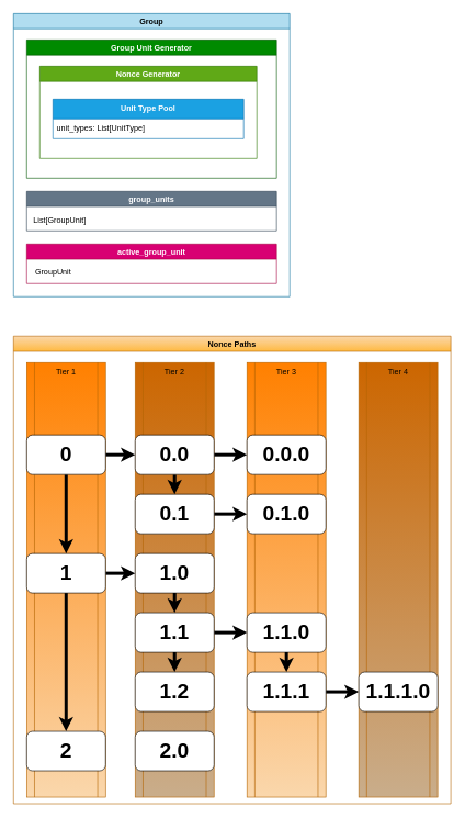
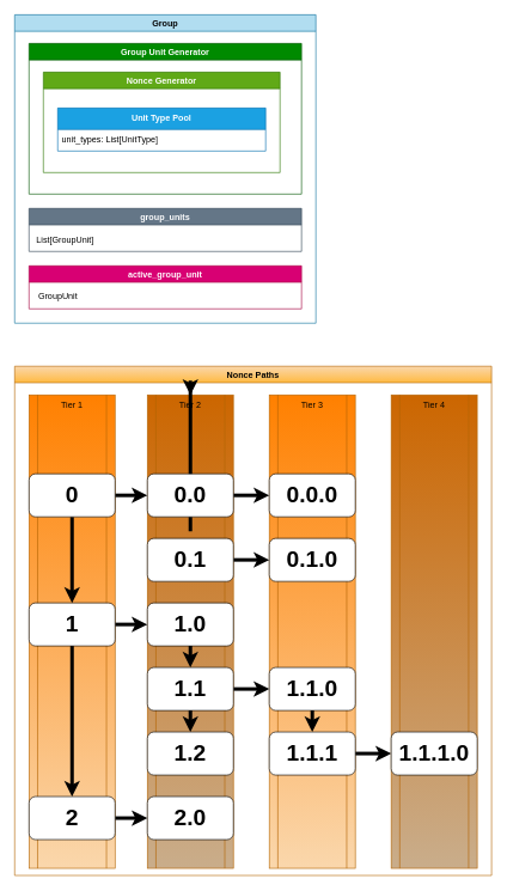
  <mxCell id="0" />
  <mxCell id="1" parent="0" />
  <mxCell id="2" value="&lt;b&gt;Unit Type Pool&lt;/b&gt;" style="swimlane;fontStyle=0;childLayout=stackLayout;horizontal=1;startSize=30;horizontalStack=0;resizeParent=1;resizeParentMax=0;resizeLast=0;collapsible=1;marginBottom=0;whiteSpace=wrap;html=1;fillColor=#1ba1e2;fontColor=#ffffff;strokeColor=#006EAF;" vertex="1" parent="1"><mxGeometry x="80" y="150" width="290" height="60" as="geometry" /></mxCell>
  <mxCell id="3" value="unit_types: List[UnitType]" style="text;strokeColor=none;fillColor=none;align=left;verticalAlign=middle;spacingLeft=4;spacingRight=4;overflow=hidden;points=[[0,0.5],[1,0.5]];portConstraint=eastwest;rotatable=0;whiteSpace=wrap;html=1;" vertex="1" parent="2"><mxGeometry y="30" width="290" height="30" as="geometry" /></mxCell>
  <mxCell id="4" value="Nonce Generator" style="swimlane;whiteSpace=wrap;html=1;fillColor=#60a917;fontColor=#ffffff;strokeColor=#2D7600;" vertex="1" parent="1"><mxGeometry x="60" y="100" width="330" height="140" as="geometry" /></mxCell>
  <mxCell id="5" value="Group Unit Generator" style="swimlane;whiteSpace=wrap;html=1;fillColor=#008a00;fontColor=#ffffff;strokeColor=#005700;" vertex="1" parent="1"><mxGeometry x="40" y="60" width="380" height="210" as="geometry" /></mxCell>
  <mxCell id="6" value="Group" style="swimlane;whiteSpace=wrap;html=1;fillColor=#b1ddf0;strokeColor=#10739e;" vertex="1" parent="1"><mxGeometry x="20" y="20" width="420" height="430" as="geometry" /></mxCell>
  <mxCell id="7" value="group_units" style="swimlane;whiteSpace=wrap;html=1;fillColor=#647687;fontColor=#ffffff;strokeColor=#314354;" vertex="1" parent="6"><mxGeometry x="20" y="270" width="380" height="60" as="geometry" /></mxCell>
  <mxCell id="8" value="List[GroupUnit]" style="text;html=1;align=center;verticalAlign=middle;resizable=0;points=[];autosize=1;strokeColor=none;fillColor=none;" vertex="1" parent="7"><mxGeometry y="30" width="100" height="30" as="geometry" /></mxCell>
  <mxCell id="9" value="active_group_unit" style="swimlane;whiteSpace=wrap;html=1;fillColor=#d80073;strokeColor=#A50040;fontColor=#ffffff;" vertex="1" parent="6"><mxGeometry x="20" y="350" width="380" height="60" as="geometry" /></mxCell>
  <mxCell id="10" value="GroupUnit" style="text;html=1;align=center;verticalAlign=middle;resizable=0;points=[];autosize=1;strokeColor=none;fillColor=none;" vertex="1" parent="9"><mxGeometry y="28" width="80" height="30" as="geometry" /></mxCell>
  <mxCell id="11" value="Nonce Paths" style="swimlane;whiteSpace=wrap;html=1;fillColor=#fad7ac;strokeColor=#b46504;gradientColor=#FFBA42;" vertex="1" parent="1"><mxGeometry x="20" y="510" width="665" height="710" as="geometry" /></mxCell>
  <mxCell id="12" value="Tier 3" style="shape=process;whiteSpace=wrap;html=1;backgroundOutline=1;fillColor=#fad7ac;strokeColor=#b46504;verticalAlign=top;gradientColor=#FF8000;gradientDirection=north;" vertex="1" parent="11"><mxGeometry x="355" y="40" width="120" height="660" as="geometry" /></mxCell>
  <mxCell id="13" value="Tier 2" style="shape=process;whiteSpace=wrap;html=1;backgroundOutline=1;fillColor=#C9AD8B;strokeColor=#b46504;gradientColor=#CC6600;verticalAlign=top;gradientDirection=north;" vertex="1" parent="11"><mxGeometry x="185" y="40" width="120" height="660" as="geometry" /></mxCell>
  <mxCell id="14" value="Tier 1" style="shape=process;whiteSpace=wrap;html=1;backgroundOutline=1;fillColor=#fad7ac;strokeColor=#b46504;align=center;verticalAlign=top;gradientColor=#FF8000;gradientDirection=north;" vertex="1" parent="11"><mxGeometry x="20" y="40" width="120" height="660" as="geometry" /></mxCell>
  <mxCell id="15" value="" style="edgeStyle=orthogonalEdgeStyle;rounded=0;orthogonalLoop=1;jettySize=auto;html=1;strokeWidth=5;" edge="1" parent="11" source="17" target="20"><mxGeometry relative="1" as="geometry" /></mxCell>
  <mxCell id="16" value="" style="edgeStyle=orthogonalEdgeStyle;rounded=0;orthogonalLoop=1;jettySize=auto;html=1;strokeWidth=5;" edge="1" parent="11" source="17" target="23"><mxGeometry relative="1" as="geometry" /></mxCell>
  <mxCell id="17" value="&lt;b&gt;&lt;font style=&quot;font-size: 32px;&quot;&gt;0&lt;/font&gt;&lt;/b&gt;" style="rounded=1;whiteSpace=wrap;html=1;" vertex="1" parent="11"><mxGeometry x="20" y="150" width="120" height="60" as="geometry" /></mxCell>
  <mxCell id="18" value="" style="edgeStyle=orthogonalEdgeStyle;rounded=0;orthogonalLoop=1;jettySize=auto;html=1;strokeWidth=5;" edge="1" parent="11" source="20" target="27"><mxGeometry relative="1" as="geometry" /></mxCell>
  <mxCell id="19" value="" style="edgeStyle=orthogonalEdgeStyle;rounded=0;orthogonalLoop=1;jettySize=auto;html=1;strokeWidth=5;" edge="1" parent="11" source="20" target="37"><mxGeometry relative="1" as="geometry" /></mxCell>
  <mxCell id="20" value="&lt;b&gt;&lt;font style=&quot;font-size: 32px;&quot;&gt;1&lt;/font&gt;&lt;/b&gt;" style="rounded=1;whiteSpace=wrap;html=1;" vertex="1" parent="11"><mxGeometry x="20" y="330" width="120" height="60" as="geometry" /></mxCell>
- <mxCell id="21" value="" style="edgeStyle=orthogonalEdgeStyle;rounded=0;orthogonalLoop=1;jettySize=auto;html=1;strokeWidth=5;" edge="1" parent="11" source="23" target="25"><mxGeometry relative="1" as="geometry" /></mxCell>
+ <mxCell id="21" value="" style="edgeStyle=orthogonalEdgeStyle;rounded=0;orthogonalLoop=1;jettySize=auto;html=1;strokeWidth=5;" edge="1" parent="11" source="23" target="13"><mxGeometry relative="1" as="geometry" /></mxCell>
  <mxCell id="22" value="" style="edgeStyle=orthogonalEdgeStyle;rounded=0;orthogonalLoop=1;jettySize=auto;html=1;strokeWidth=5;" edge="1" parent="11" source="23" target="28"><mxGeometry relative="1" as="geometry" /></mxCell>
  <mxCell id="23" value="&lt;b&gt;&lt;font style=&quot;font-size: 32px;&quot;&gt;0.0&lt;/font&gt;&lt;/b&gt;" style="rounded=1;whiteSpace=wrap;html=1;" vertex="1" parent="11"><mxGeometry x="185" y="150" width="120" height="60" as="geometry" /></mxCell>
  <mxCell id="24" value="" style="edgeStyle=orthogonalEdgeStyle;rounded=0;orthogonalLoop=1;jettySize=auto;html=1;strokeWidth=5;" edge="1" parent="11" source="25" target="29"><mxGeometry relative="1" as="geometry" /></mxCell>
  <mxCell id="25" value="&lt;b&gt;&lt;font style=&quot;font-size: 32px;&quot;&gt;0.1&lt;/font&gt;&lt;/b&gt;" style="rounded=1;whiteSpace=wrap;html=1;" vertex="1" parent="11"><mxGeometry x="185" y="240" width="120" height="60" as="geometry" /></mxCell>
  <mxCell id="26" value="" style="edgeStyle=orthogonalEdgeStyle;rounded=0;orthogonalLoop=1;jettySize=auto;html=1;strokeWidth=5;" edge="1" parent="11" source="27" target="32"><mxGeometry relative="1" as="geometry" /></mxCell>
  <mxCell id="27" value="&lt;span style=&quot;font-size: 32px;&quot;&gt;&lt;b&gt;1.0&lt;/b&gt;&lt;/span&gt;" style="rounded=1;whiteSpace=wrap;html=1;" vertex="1" parent="11"><mxGeometry x="185" y="330" width="120" height="60" as="geometry" /></mxCell>
  <mxCell id="28" value="&lt;b&gt;&lt;font style=&quot;font-size: 32px;&quot;&gt;0.0.0&lt;/font&gt;&lt;/b&gt;" style="rounded=1;whiteSpace=wrap;html=1;" vertex="1" parent="11"><mxGeometry x="355" y="150" width="120" height="60" as="geometry" /></mxCell>
  <mxCell id="29" value="&lt;b&gt;&lt;font style=&quot;font-size: 32px;&quot;&gt;0.1.0&lt;/font&gt;&lt;/b&gt;" style="rounded=1;whiteSpace=wrap;html=1;" vertex="1" parent="11"><mxGeometry x="355" y="240" width="120" height="60" as="geometry" /></mxCell>
  <mxCell id="30" value="" style="edgeStyle=orthogonalEdgeStyle;rounded=0;orthogonalLoop=1;jettySize=auto;html=1;strokeWidth=5;" edge="1" parent="11" source="32" target="34"><mxGeometry relative="1" as="geometry" /></mxCell>
  <mxCell id="31" value="" style="edgeStyle=orthogonalEdgeStyle;rounded=0;orthogonalLoop=1;jettySize=auto;html=1;strokeWidth=5;" edge="1" parent="11" source="32" target="35"><mxGeometry relative="1" as="geometry" /></mxCell>
  <mxCell id="32" value="&lt;span style=&quot;font-size: 32px;&quot;&gt;&lt;b&gt;1.1&lt;/b&gt;&lt;/span&gt;" style="rounded=1;whiteSpace=wrap;html=1;" vertex="1" parent="11"><mxGeometry x="185" y="420" width="120" height="60" as="geometry" /></mxCell>
  <mxCell id="33" value="" style="edgeStyle=orthogonalEdgeStyle;rounded=0;orthogonalLoop=1;jettySize=auto;html=1;strokeWidth=5;" edge="1" parent="11" source="34" target="39"><mxGeometry relative="1" as="geometry" /></mxCell>
  <mxCell id="34" value="&lt;span style=&quot;font-size: 32px;&quot;&gt;&lt;b&gt;1.1.0&lt;/b&gt;&lt;/span&gt;" style="rounded=1;whiteSpace=wrap;html=1;" vertex="1" parent="11"><mxGeometry x="355" y="420" width="120" height="60" as="geometry" /></mxCell>
  <mxCell id="35" value="&lt;span style=&quot;font-size: 32px;&quot;&gt;&lt;b&gt;1.2&lt;/b&gt;&lt;/span&gt;" style="rounded=1;whiteSpace=wrap;html=1;" vertex="1" parent="11"><mxGeometry x="185" y="510" width="120" height="60" as="geometry" /></mxCell>
+ <mxCell id="36" value="" style="edgeStyle=orthogonalEdgeStyle;rounded=0;orthogonalLoop=1;jettySize=auto;html=1;strokeWidth=5;" edge="1" parent="11" source="37" target="40"><mxGeometry relative="1" as="geometry" /></mxCell>
  <mxCell id="37" value="&lt;b&gt;&lt;font style=&quot;font-size: 32px;&quot;&gt;2&lt;/font&gt;&lt;/b&gt;" style="rounded=1;whiteSpace=wrap;html=1;" vertex="1" parent="11"><mxGeometry x="20" y="600" width="120" height="60" as="geometry" /></mxCell>
  <mxCell id="38" value="" style="edgeStyle=orthogonalEdgeStyle;rounded=0;orthogonalLoop=1;jettySize=auto;html=1;strokeWidth=5;" edge="1" parent="11" source="39" target="42"><mxGeometry relative="1" as="geometry" /></mxCell>
  <mxCell id="39" value="&lt;span style=&quot;font-size: 32px;&quot;&gt;&lt;b&gt;1.1.1&lt;/b&gt;&lt;/span&gt;" style="rounded=1;whiteSpace=wrap;html=1;" vertex="1" parent="11"><mxGeometry x="355" y="510" width="120" height="60" as="geometry" /></mxCell>
  <mxCell id="40" value="&lt;b&gt;&lt;font style=&quot;font-size: 32px;&quot;&gt;2.0&lt;/font&gt;&lt;/b&gt;" style="rounded=1;whiteSpace=wrap;html=1;" vertex="1" parent="11"><mxGeometry x="185" y="600" width="120" height="60" as="geometry" /></mxCell>
  <mxCell id="41" value="Tier 4" style="shape=process;whiteSpace=wrap;html=1;backgroundOutline=1;fillColor=#C9AD8B;strokeColor=#b46504;gradientColor=#CC6600;verticalAlign=top;gradientDirection=north;" vertex="1" parent="11"><mxGeometry x="525" y="40" width="120" height="660" as="geometry" /></mxCell>
  <mxCell id="42" value="&lt;span style=&quot;font-size: 32px;&quot;&gt;&lt;b&gt;1.1.1.0&lt;/b&gt;&lt;/span&gt;" style="rounded=1;whiteSpace=wrap;html=1;" vertex="1" parent="11"><mxGeometry x="525" y="510" width="120" height="60" as="geometry" /></mxCell>
